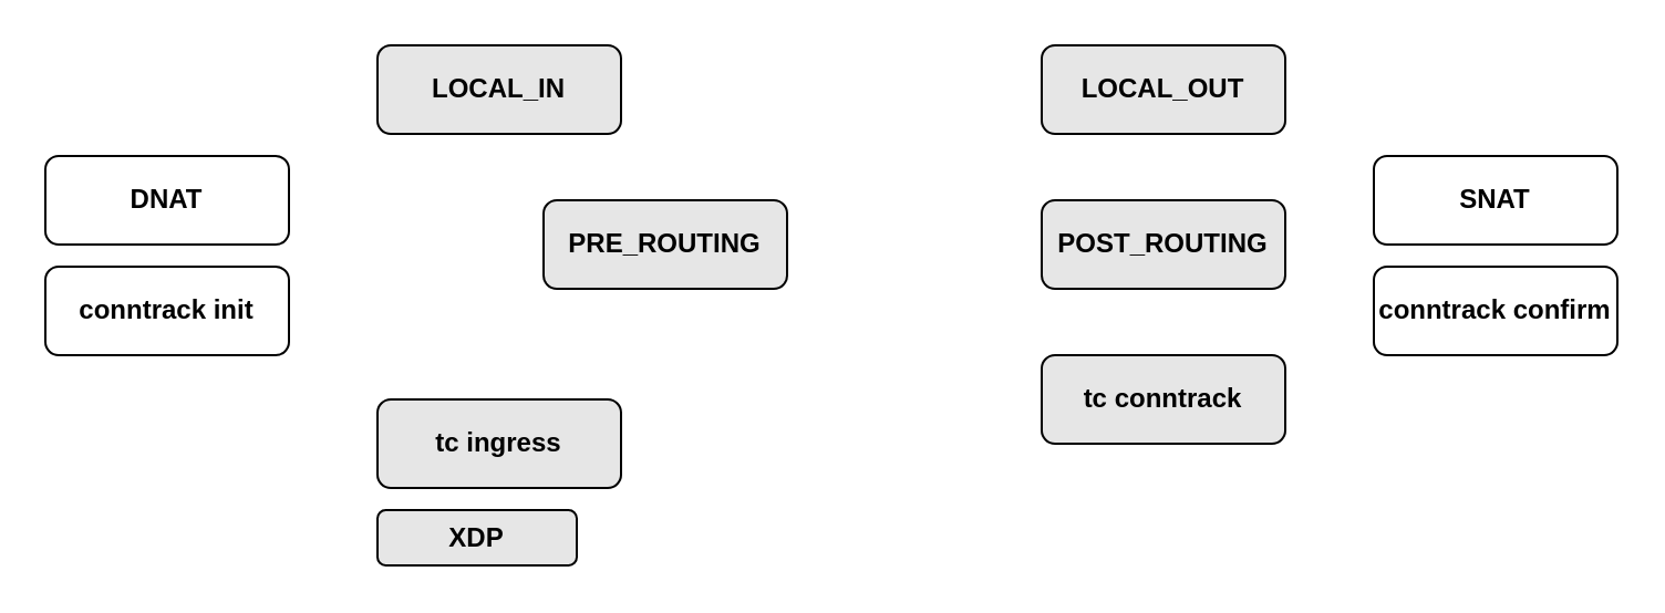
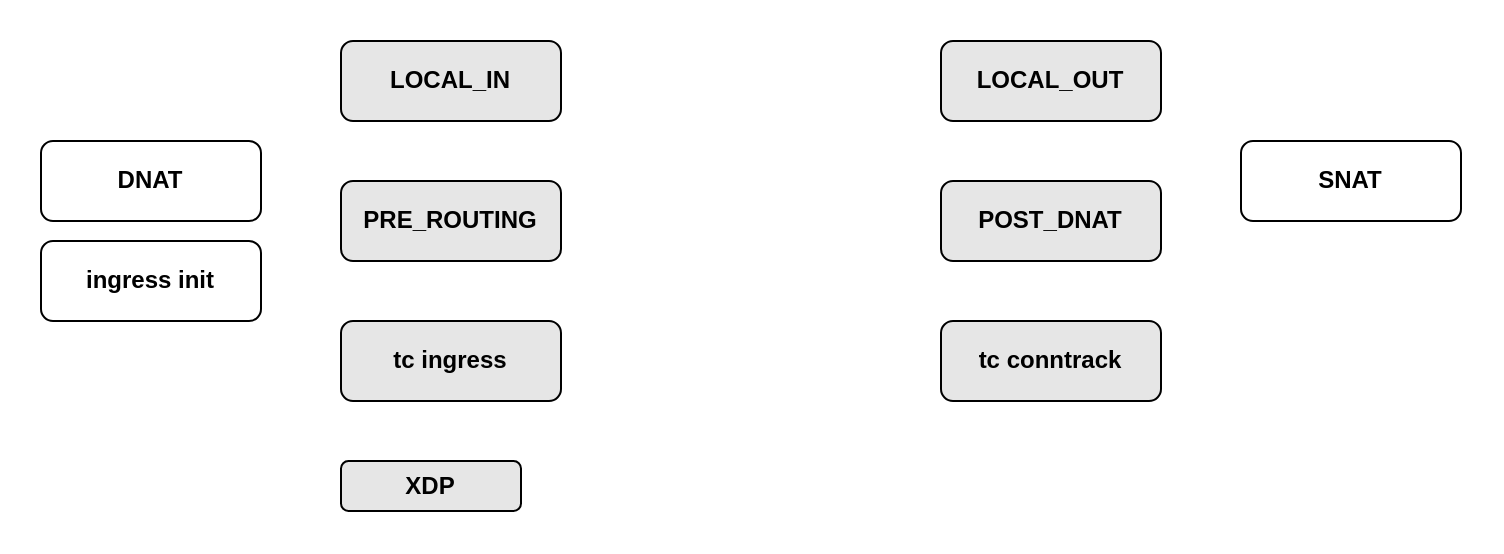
  <mxCell id="0" />
  <mxCell id="1" parent="0" />
- <mxCell id="2" value="&lt;b&gt;tc ingress&lt;/b&gt;" style="rounded=1;whiteSpace=wrap;html=1;fillColor=#E6E6E6;" vertex="1" parent="1"><mxGeometry x="170" y="180" width="110" height="40" as="geometry" /></mxCell>
+ <mxCell id="2" value="&lt;b&gt;tc ingress&lt;/b&gt;" style="rounded=1;whiteSpace=wrap;html=1;fillColor=#E6E6E6;" vertex="1" parent="1"><mxGeometry x="170" y="160" width="110" height="40" as="geometry" /></mxCell>
  <mxCell id="3" value="&lt;b&gt;tc conntrack&lt;/b&gt;" style="rounded=1;whiteSpace=wrap;html=1;fillColor=#E6E6E6;" vertex="1" parent="1"><mxGeometry x="470" y="160" width="110" height="40" as="geometry" /></mxCell>
  <mxCell id="4" value="&lt;b&gt;XDP&lt;/b&gt;" style="rounded=1;whiteSpace=wrap;html=1;fillColor=#E6E6E6;" vertex="1" parent="1"><mxGeometry x="170" y="230" width="90" height="25" as="geometry" /></mxCell>
- <mxCell id="5" value="&lt;b&gt;PRE_ROUTING&lt;/b&gt;" style="rounded=1;whiteSpace=wrap;html=1;fillColor=#E6E6E6;" vertex="1" parent="1"><mxGeometry x="245" y="90" width="110" height="40" as="geometry" /></mxCell>
+ <mxCell id="5" value="&lt;b&gt;PRE_ROUTING&lt;/b&gt;" style="rounded=1;whiteSpace=wrap;html=1;fillColor=#E6E6E6;" vertex="1" parent="1"><mxGeometry x="170" y="90" width="110" height="40" as="geometry" /></mxCell>
  <mxCell id="6" value="&lt;b&gt;LOCAL_IN&lt;/b&gt;" style="rounded=1;whiteSpace=wrap;html=1;fillColor=#E6E6E6;" vertex="1" parent="1"><mxGeometry x="170" y="20" width="110" height="40" as="geometry" /></mxCell>
  <mxCell id="7" value="&lt;b&gt;LOCAL_OUT&lt;/b&gt;" style="rounded=1;whiteSpace=wrap;html=1;fillColor=#E6E6E6;" vertex="1" parent="1"><mxGeometry x="470" y="20" width="110" height="40" as="geometry" /></mxCell>
- <mxCell id="8" value="&lt;b&gt;POST_ROUTING&lt;/b&gt;" style="rounded=1;whiteSpace=wrap;html=1;fillColor=#E6E6E6;" vertex="1" parent="1"><mxGeometry x="470" y="90" width="110" height="40" as="geometry" /></mxCell>
- <mxCell id="9" value="&lt;b&gt;conntrack init&lt;/b&gt;" style="rounded=1;whiteSpace=wrap;html=1;fillColor=none;" vertex="1" parent="1"><mxGeometry x="20" y="120" width="110" height="40" as="geometry" /></mxCell>
- <mxCell id="10" value="&lt;b&gt;conntrack confirm&lt;/b&gt;" style="rounded=1;whiteSpace=wrap;html=1;fillColor=none;" vertex="1" parent="1"><mxGeometry x="620" y="120" width="110" height="40" as="geometry" /></mxCell>
+ <mxCell id="8" value="&lt;b&gt;POST_DNAT&lt;/b&gt;" style="rounded=1;whiteSpace=wrap;html=1;fillColor=#E6E6E6;" vertex="1" parent="1"><mxGeometry x="470" y="90" width="110" height="40" as="geometry" /></mxCell>
+ <mxCell id="9" value="&lt;b&gt;ingress init&lt;/b&gt;" style="rounded=1;whiteSpace=wrap;html=1;fillColor=none;" vertex="1" parent="1"><mxGeometry x="20" y="120" width="110" height="40" as="geometry" /></mxCell>
  <mxCell id="11" value="&lt;b&gt;DNAT&lt;/b&gt;" style="rounded=1;whiteSpace=wrap;html=1;fillColor=none;" vertex="1" parent="1"><mxGeometry x="20" y="70" width="110" height="40" as="geometry" /></mxCell>
  <mxCell id="12" value="&lt;b&gt;SNAT&lt;/b&gt;" style="rounded=1;whiteSpace=wrap;html=1;fillColor=none;" vertex="1" parent="1"><mxGeometry x="620" y="70" width="110" height="40" as="geometry" /></mxCell>
